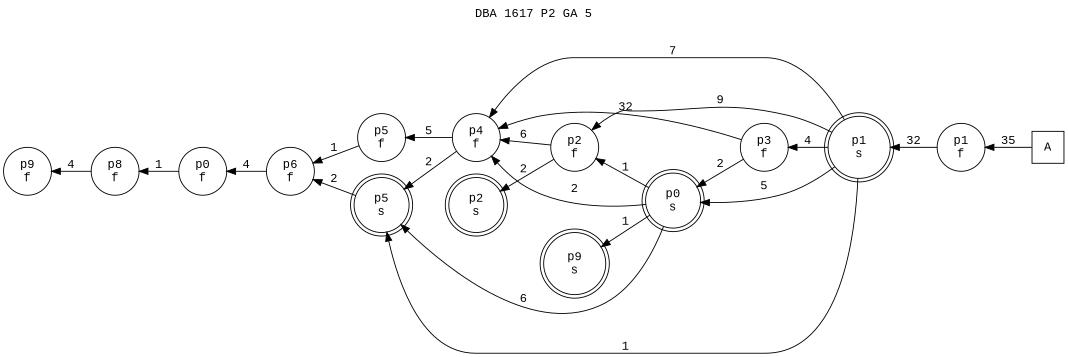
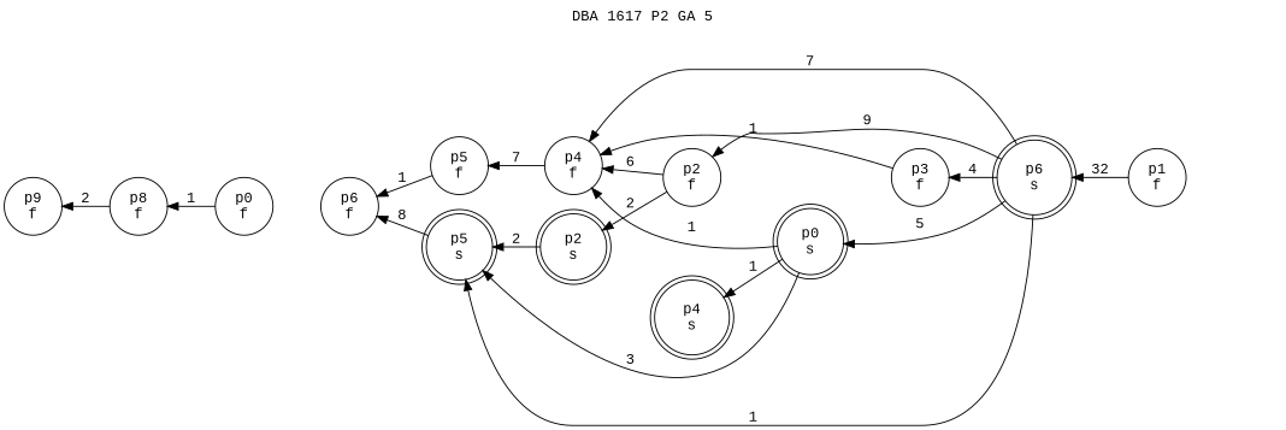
  digraph {
    fontname="Liberation Mono"
    label=" DBA 1617 P2 GA 5 "
    labelloc=tl
    rankdir=RL
    node [fontname="Liberation Mono" shape=circle]
    edge [fontname="Liberation Mono"]
-   n1 [label=A shape=square]
    n2 [label="p1\nf"]
-   n3 [label="p1\ns" shape=doublecircle]
+   n3 [label="p6\ns" shape=doublecircle]
    n4 [label="p2\nf"]
    n5 [label="p3\nf"]
    n6 [label="p0\ns" shape=doublecircle]
    n7 [label="p4\nf"]
    n8 [label="p5\ns" shape=doublecircle]
    n9 [label="p2\ns" shape=doublecircle]
-   n10 [label="p9\ns" shape=doublecircle]
+   n10 [label="p4\ns" shape=doublecircle]
    n11 [label="p5\nf"]
    n12 [label="p6\nf"]
    n13 [label="p0\nf"]
    n14 [label="p8\nf"]
    n15 [label="p9\nf"]
-   n1 -> n2 [label=35]
    n2 -> n3 [label=32]
    n3 -> n4 [label=9]
    n3 -> n5 [label=4]
    n3 -> n6 [label=5]
    n3 -> n7 [label=7]
    n3 -> n8 [label=1]
    n4 -> n7 [label=6]
    n4 -> n9 [label=2]
-   n5 -> n6 [label=2]
-   n5 -> n7 [label=32]
-   n6 -> n4 [label=1]
-   n6 -> n7 [label=2]
-   n6 -> n8 [label=6]
+   n5 -> n7 [label=1]
+   n6 -> n7 [label=1]
+   n6 -> n8 [label=3]
    n6 -> n10 [label=1]
-   n7 -> n8 [label=2]
-   n7 -> n11 [label=5]
-   n8 -> n12 [label=2]
+   n9 -> n8 [label=2]
+   n7 -> n11 [label=7]
+   n8 -> n12 [label=8]
    n11 -> n12 [label=1]
-   n12 -> n13 [label=4]
    n13 -> n14 [label=1]
-   n14 -> n15 [label=4]
+   n14 -> n15 [label=2]
  }
